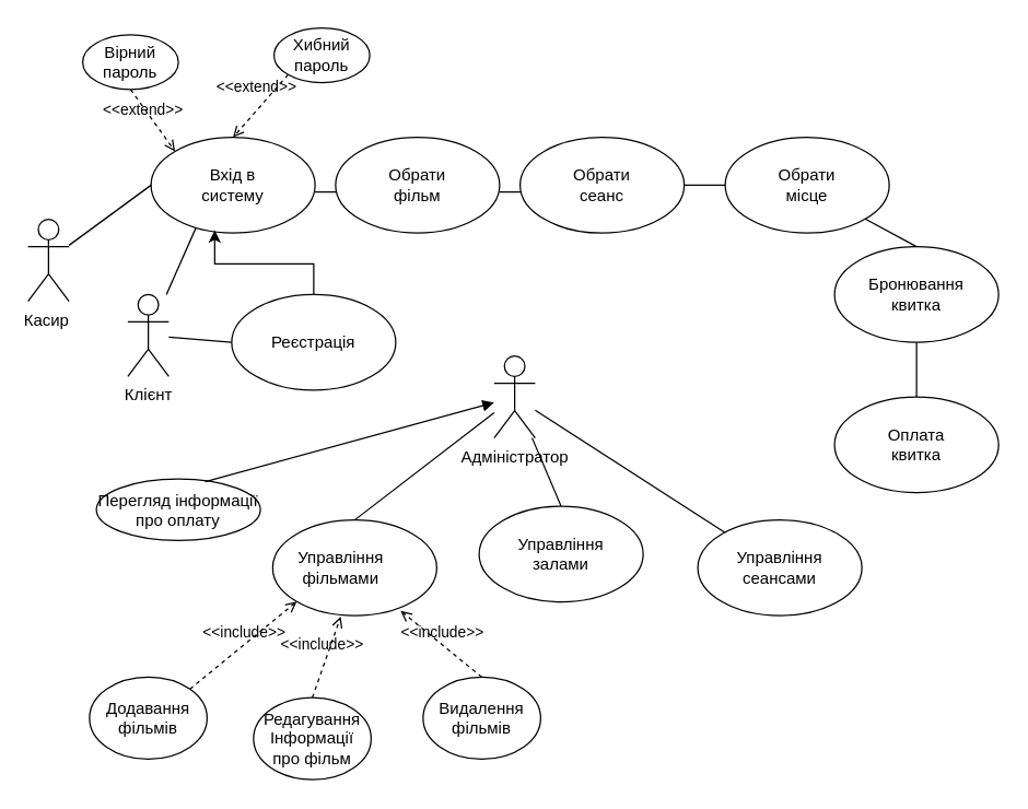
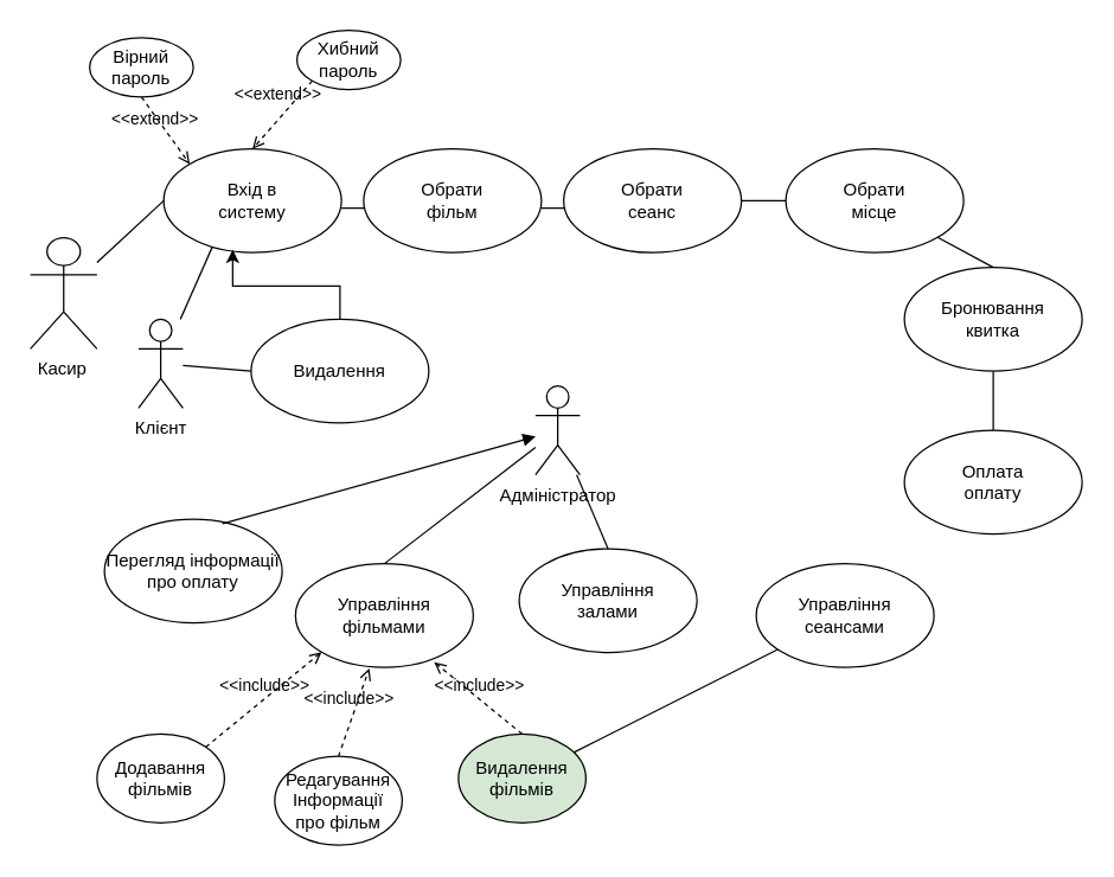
  <mxCell id="0" />
  <mxCell id="1" parent="0" />
  <mxCell id="2" value="Клієнт" style="shape=umlActor;verticalLabelPosition=bottom;verticalAlign=top;html=1;outlineConnect=0;" vertex="1" parent="1"><mxGeometry x="93" y="215" width="30" height="60" as="geometry" /></mxCell>
  <mxCell id="3" value="" style="endArrow=none;html=1;rounded=0;" edge="1" parent="1" source="2"><mxGeometry width="50" height="50" relative="1" as="geometry"><mxPoint x="70" y="230" as="sourcePoint" /><mxPoint x="150" y="150" as="targetPoint" /></mxGeometry></mxCell>
  <mxCell id="4" value="" style="ellipse;whiteSpace=wrap;html=1;" vertex="1" parent="1"><mxGeometry x="110" y="100" width="120" height="70" as="geometry" /></mxCell>
  <mxCell id="5" value="Вхід в систему" style="text;html=1;align=center;verticalAlign=middle;whiteSpace=wrap;rounded=0;" vertex="1" parent="1"><mxGeometry x="140" y="120" width="60" height="30" as="geometry" /></mxCell>
  <mxCell id="6" value="" style="endArrow=none;html=1;rounded=0;" edge="1" parent="1"><mxGeometry width="50" height="50" relative="1" as="geometry"><mxPoint x="230" y="140" as="sourcePoint" /><mxPoint x="310" y="140" as="targetPoint" /><Array as="points"><mxPoint x="230" y="140" /></Array></mxGeometry></mxCell>
  <mxCell id="7" value="" style="ellipse;whiteSpace=wrap;html=1;" vertex="1" parent="1"><mxGeometry x="245" y="100" width="120" height="70" as="geometry" /></mxCell>
  <mxCell id="8" value="Обрати фільм" style="text;html=1;align=center;verticalAlign=middle;whiteSpace=wrap;rounded=0;" vertex="1" parent="1"><mxGeometry x="275" y="120" width="60" height="30" as="geometry" /></mxCell>
  <mxCell id="9" value="" style="endArrow=none;html=1;rounded=0;" edge="1" parent="1"><mxGeometry width="50" height="50" relative="1" as="geometry"><mxPoint x="365" y="140" as="sourcePoint" /><mxPoint x="435" y="140" as="targetPoint" /></mxGeometry></mxCell>
  <mxCell id="10" value="" style="ellipse;whiteSpace=wrap;html=1;" vertex="1" parent="1"><mxGeometry x="380" y="100" width="120" height="70" as="geometry" /></mxCell>
  <mxCell id="11" value="Обрати сеанс" style="text;html=1;align=center;verticalAlign=middle;whiteSpace=wrap;rounded=0;" vertex="1" parent="1"><mxGeometry x="410" y="120" width="60" height="30" as="geometry" /></mxCell>
  <mxCell id="12" value="" style="ellipse;whiteSpace=wrap;html=1;shadow=0;" vertex="1" parent="1"><mxGeometry x="60" y="25" width="70" height="40" as="geometry" /></mxCell>
  <mxCell id="13" value="" style="ellipse;whiteSpace=wrap;html=1;shadow=0;" vertex="1" parent="1"><mxGeometry x="200" y="20" width="70" height="40" as="geometry" /></mxCell>
  <mxCell id="14" value="Вірний пароль" style="text;html=1;align=center;verticalAlign=middle;whiteSpace=wrap;rounded=0;" vertex="1" parent="1"><mxGeometry x="65" y="30" width="60" height="30" as="geometry" /></mxCell>
  <mxCell id="15" value="Хибний пароль" style="text;html=1;align=center;verticalAlign=middle;whiteSpace=wrap;rounded=0;" vertex="1" parent="1"><mxGeometry x="205" y="25" width="60" height="30" as="geometry" /></mxCell>
  <mxCell id="16" value="&amp;lt;&amp;lt;extend&amp;gt;&amp;gt;" style="html=1;verticalAlign=bottom;labelBackgroundColor=none;endArrow=open;endFill=0;dashed=1;rounded=0;exitX=0.5;exitY=1;exitDx=0;exitDy=0;entryX=0;entryY=0;entryDx=0;entryDy=0;" edge="1" parent="1" source="12" target="4"><mxGeometry x="-0.115" y="-7" width="160" relative="1" as="geometry"><mxPoint x="140" y="190" as="sourcePoint" /><mxPoint x="300" y="190" as="targetPoint" /><mxPoint as="offset" /></mxGeometry></mxCell>
  <mxCell id="17" value="&amp;lt;&amp;lt;extend&amp;gt;&amp;gt;" style="html=1;verticalAlign=bottom;labelBackgroundColor=none;endArrow=open;endFill=0;dashed=1;rounded=0;entryX=0.5;entryY=0;entryDx=0;entryDy=0;exitX=0;exitY=1;exitDx=0;exitDy=0;" edge="1" parent="1" source="13" target="4"><mxGeometry x="-0.04" y="-6" width="160" relative="1" as="geometry"><mxPoint x="280" y="190" as="sourcePoint" /><mxPoint x="440" y="190" as="targetPoint" /><mxPoint as="offset" /></mxGeometry></mxCell>
  <mxCell id="18" value="" style="endArrow=none;html=1;rounded=0;entryX=0;entryY=0.5;entryDx=0;entryDy=0;" edge="1" parent="1" source="2" target="19"><mxGeometry width="50" height="50" relative="1" as="geometry"><mxPoint x="150" y="350" as="sourcePoint" /><mxPoint x="120" y="300" as="targetPoint" /></mxGeometry></mxCell>
  <mxCell id="19" value="" style="ellipse;whiteSpace=wrap;html=1;" vertex="1" parent="1"><mxGeometry x="169" y="215" width="120" height="70" as="geometry" /></mxCell>
- <mxCell id="20" value="Реєстрація" style="text;html=1;align=center;verticalAlign=middle;whiteSpace=wrap;rounded=0;" vertex="1" parent="1"><mxGeometry x="199" y="235" width="60" height="30" as="geometry" /></mxCell>
+ <mxCell id="20" value="Видалення" style="text;html=1;align=center;verticalAlign=middle;whiteSpace=wrap;rounded=0;" vertex="1" parent="1"><mxGeometry x="199" y="235" width="60" height="30" as="geometry" /></mxCell>
  <mxCell id="21" value="" style="endArrow=none;html=1;rounded=0;entryX=1;entryY=0.5;entryDx=0;entryDy=0;" edge="1" parent="1" target="10"><mxGeometry width="50" height="50" relative="1" as="geometry"><mxPoint x="530" y="135" as="sourcePoint" /><mxPoint x="510" y="200" as="targetPoint" /></mxGeometry></mxCell>
  <mxCell id="22" value="" style="ellipse;whiteSpace=wrap;html=1;" vertex="1" parent="1"><mxGeometry x="530" y="100" width="120" height="70" as="geometry" /></mxCell>
  <mxCell id="23" value="Обрати місце" style="text;html=1;align=center;verticalAlign=middle;whiteSpace=wrap;rounded=0;" vertex="1" parent="1"><mxGeometry x="560" y="120" width="60" height="30" as="geometry" /></mxCell>
  <mxCell id="24" value="" style="endArrow=none;html=1;rounded=0;entryX=1;entryY=1;entryDx=0;entryDy=0;exitX=0.5;exitY=0;exitDx=0;exitDy=0;" edge="1" parent="1" source="25" target="22"><mxGeometry width="50" height="50" relative="1" as="geometry"><mxPoint x="650" y="180" as="sourcePoint" /><mxPoint x="660" y="210" as="targetPoint" /></mxGeometry></mxCell>
  <mxCell id="25" value="" style="ellipse;whiteSpace=wrap;html=1;" vertex="1" parent="1"><mxGeometry x="610" y="180" width="120" height="70" as="geometry" /></mxCell>
  <mxCell id="26" value="Бронювання квитка" style="text;html=1;align=center;verticalAlign=middle;whiteSpace=wrap;rounded=0;" vertex="1" parent="1"><mxGeometry x="640" y="200" width="60" height="30" as="geometry" /></mxCell>
  <mxCell id="27" value="Адміністратор" style="shape=umlActor;verticalLabelPosition=bottom;verticalAlign=top;html=1;outlineConnect=0;" vertex="1" parent="1"><mxGeometry x="361" y="260" width="30" height="60" as="geometry" /></mxCell>
  <mxCell id="28" value="" style="ellipse;whiteSpace=wrap;html=1;" vertex="1" parent="1"><mxGeometry x="199" y="380" width="120" height="70" as="geometry" /></mxCell>
- <mxCell id="29" value="Управління фільмами" style="text;html=1;align=center;verticalAlign=middle;whiteSpace=wrap;rounded=0;" vertex="1" parent="1"><mxGeometry x="219" y="400" width="60" height="30" as="geometry" /></mxCell>
- <mxCell id="30" value="Касир&amp;nbsp;" style="shape=umlActor;verticalLabelPosition=bottom;verticalAlign=top;html=1;outlineConnect=0;" vertex="1" parent="1"><mxGeometry x="20" y="160" width="30" height="60" as="geometry" /></mxCell>
+ <mxCell id="29" value="Управління фільмами" style="text;html=1;align=center;verticalAlign=middle;whiteSpace=wrap;rounded=0;" vertex="1" parent="1"><mxGeometry x="229" y="400" width="60" height="30" as="geometry" /></mxCell>
+ <mxCell id="30" value="Касир&amp;nbsp;" style="shape=umlActor;verticalLabelPosition=bottom;verticalAlign=top;html=1;outlineConnect=0;" vertex="1" parent="1"><mxGeometry x="20" y="160" width="45" height="75" as="geometry" /></mxCell>
  <mxCell id="31" value="" style="endArrow=none;html=1;rounded=0;entryX=0;entryY=0.5;entryDx=0;entryDy=0;" edge="1" parent="1" source="30" target="4"><mxGeometry width="50" height="50" relative="1" as="geometry"><mxPoint x="580" y="290" as="sourcePoint" /><mxPoint x="630" y="240" as="targetPoint" /></mxGeometry></mxCell>
  <mxCell id="32" value="" style="endArrow=none;html=1;rounded=0;entryX=0.5;entryY=1;entryDx=0;entryDy=0;" edge="1" parent="1" target="25"><mxGeometry width="50" height="50" relative="1" as="geometry"><mxPoint x="670" y="290" as="sourcePoint" /><mxPoint x="660" y="260" as="targetPoint" /></mxGeometry></mxCell>
  <mxCell id="33" value="" style="ellipse;whiteSpace=wrap;html=1;" vertex="1" parent="1"><mxGeometry x="610" y="290" width="120" height="70" as="geometry" /></mxCell>
- <mxCell id="34" value="Оплата квитка" style="text;html=1;align=center;verticalAlign=middle;whiteSpace=wrap;rounded=0;" vertex="1" parent="1"><mxGeometry x="640" y="310" width="60" height="30" as="geometry" /></mxCell>
+ <mxCell id="34" value="Оплата оплату" style="text;html=1;align=center;verticalAlign=middle;whiteSpace=wrap;rounded=0;" vertex="1" parent="1"><mxGeometry x="640" y="310" width="60" height="30" as="geometry" /></mxCell>
  <mxCell id="35" value="" style="ellipse;whiteSpace=wrap;html=1;" vertex="1" parent="1"><mxGeometry x="350" y="370" width="120" height="70" as="geometry" /></mxCell>
  <mxCell id="36" value="Управління залами" style="text;html=1;align=center;verticalAlign=middle;whiteSpace=wrap;rounded=0;" vertex="1" parent="1"><mxGeometry x="380" y="390" width="60" height="30" as="geometry" /></mxCell>
  <mxCell id="37" value="" style="endArrow=none;html=1;rounded=0;exitX=0.5;exitY=0;exitDx=0;exitDy=0;" edge="1" parent="1" source="28" target="27"><mxGeometry width="50" height="50" relative="1" as="geometry"><mxPoint x="230" y="360" as="sourcePoint" /><mxPoint x="280" y="310" as="targetPoint" /></mxGeometry></mxCell>
  <mxCell id="38" value="" style="endArrow=none;html=1;rounded=0;exitX=0.5;exitY=0;exitDx=0;exitDy=0;" edge="1" parent="1" source="35" target="27"><mxGeometry width="50" height="50" relative="1" as="geometry"><mxPoint x="460" y="340" as="sourcePoint" /><mxPoint x="510" y="290" as="targetPoint" /></mxGeometry></mxCell>
  <mxCell id="39" value="&amp;lt;&amp;lt;include&amp;gt;&amp;gt;" style="html=1;verticalAlign=bottom;labelBackgroundColor=none;endArrow=open;endFill=0;dashed=1;rounded=0;entryX=0;entryY=1;entryDx=0;entryDy=0;exitX=1;exitY=0;exitDx=0;exitDy=0;" edge="1" parent="1" source="42" target="28"><mxGeometry width="160" relative="1" as="geometry"><mxPoint x="79.683" y="495.82" as="sourcePoint" /><mxPoint x="235" y="490" as="targetPoint" /></mxGeometry></mxCell>
  <mxCell id="40" value="" style="ellipse;whiteSpace=wrap;html=1;shadow=0;" vertex="1" parent="1"><mxGeometry x="185" y="510" width="86" height="60" as="geometry" /></mxCell>
  <mxCell id="41" value="Редагування&lt;div&gt;Інформації про фільм&lt;/div&gt;" style="text;html=1;align=center;verticalAlign=middle;whiteSpace=wrap;rounded=0;" vertex="1" parent="1"><mxGeometry x="198" y="525" width="60" height="30" as="geometry" /></mxCell>
  <mxCell id="42" value="" style="ellipse;whiteSpace=wrap;html=1;shadow=0;" vertex="1" parent="1"><mxGeometry x="65" y="495" width="86" height="60" as="geometry" /></mxCell>
  <mxCell id="43" value="Додавання фільмів" style="text;html=1;align=center;verticalAlign=middle;whiteSpace=wrap;rounded=0;" vertex="1" parent="1"><mxGeometry x="78" y="510" width="60" height="30" as="geometry" /></mxCell>
  <mxCell id="44" value="&amp;lt;&amp;lt;include&amp;gt;&amp;gt;" style="html=1;verticalAlign=bottom;labelBackgroundColor=none;endArrow=open;endFill=0;dashed=1;rounded=0;exitX=0.5;exitY=0;exitDx=0;exitDy=0;entryX=0.415;entryY=1.009;entryDx=0;entryDy=0;entryPerimeter=0;" edge="1" parent="1" source="40" target="28"><mxGeometry x="-0.026" y="3" width="160" relative="1" as="geometry"><mxPoint x="236.96" y="471.75" as="sourcePoint" /><mxPoint x="230" y="440" as="targetPoint" /><mxPoint as="offset" /></mxGeometry></mxCell>
- <mxCell id="45" value="Видалення фільмів" style="ellipse;whiteSpace=wrap;html=1;shadow=0;" vertex="1" parent="1"><mxGeometry x="309" y="495" width="86" height="60" as="geometry" /></mxCell>
+ <mxCell id="45" value="Видалення фільмів" style="ellipse;whiteSpace=wrap;html=1;shadow=0;fillColor=#d5e8d4;" vertex="1" parent="1"><mxGeometry x="309" y="495" width="86" height="60" as="geometry" /></mxCell>
  <mxCell id="46" value="&amp;lt;&amp;lt;include&amp;gt;&amp;gt;" style="html=1;verticalAlign=bottom;labelBackgroundColor=none;endArrow=open;endFill=0;dashed=1;rounded=0;exitX=0.5;exitY=0;exitDx=0;exitDy=0;entryX=0.78;entryY=0.95;entryDx=0;entryDy=0;entryPerimeter=0;" edge="1" parent="1" source="45" target="28"><mxGeometry width="160" relative="1" as="geometry"><mxPoint x="335" y="480" as="sourcePoint" /><mxPoint x="495" y="480" as="targetPoint" /></mxGeometry></mxCell>
- <mxCell id="47" value="Перегляд інформації про оплату" style="ellipse;whiteSpace=wrap;html=1;" vertex="1" parent="1"><mxGeometry x="70" y="350" width="120" height="45" as="geometry" /></mxCell>
+ <mxCell id="47" value="Перегляд інформації про оплату" style="ellipse;whiteSpace=wrap;html=1;" vertex="1" parent="1"><mxGeometry x="70" y="350" width="120" height="70" as="geometry" /></mxCell>
  <mxCell id="48" value="" style="endArrow=block;html=1;rounded=0;exitX=0.664;exitY=0.043;exitDx=0;exitDy=0;exitPerimeter=0;" edge="1" parent="1" source="47" target="27"><mxGeometry width="50" height="50" relative="1" as="geometry"><mxPoint x="230" y="350" as="sourcePoint" /><mxPoint x="280" y="300" as="targetPoint" /></mxGeometry></mxCell>
  <mxCell id="49" value="Управління сеансами" style="ellipse;whiteSpace=wrap;html=1;" vertex="1" parent="1"><mxGeometry x="510" y="380" width="120" height="70" as="geometry" /></mxCell>
- <mxCell id="50" value="" style="endArrow=none;html=1;rounded=0;" edge="1" parent="1" source="49" target="27"><mxGeometry width="50" height="50" relative="1" as="geometry"><mxPoint x="590" y="600" as="sourcePoint" /><mxPoint x="640" y="550" as="targetPoint" /></mxGeometry></mxCell>
+ <mxCell id="50" value="" style="endArrow=none;html=1;rounded=0;" edge="1" parent="1" source="49" target="45"><mxGeometry width="50" height="50" relative="1" as="geometry"><mxPoint x="590" y="600" as="sourcePoint" /><mxPoint x="640" y="550" as="targetPoint" /></mxGeometry></mxCell>
  <mxCell id="51" style="edgeStyle=orthogonalEdgeStyle;rounded=0;orthogonalLoop=1;jettySize=auto;html=1;exitX=0.5;exitY=0;exitDx=0;exitDy=0;entryX=0.388;entryY=0.972;entryDx=0;entryDy=0;entryPerimeter=0;" edge="1" parent="1" source="19" target="4"><mxGeometry relative="1" as="geometry" /></mxCell>
